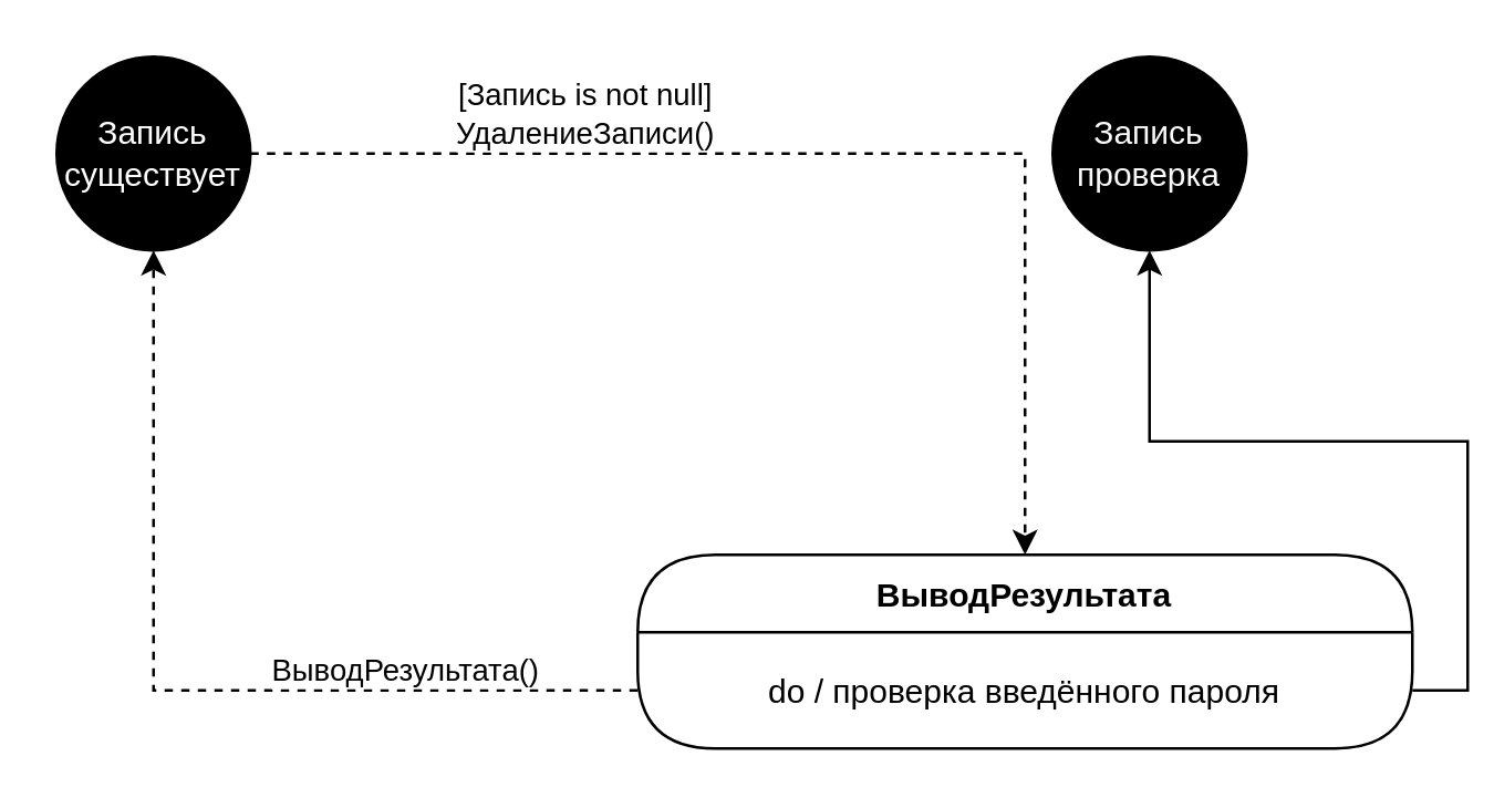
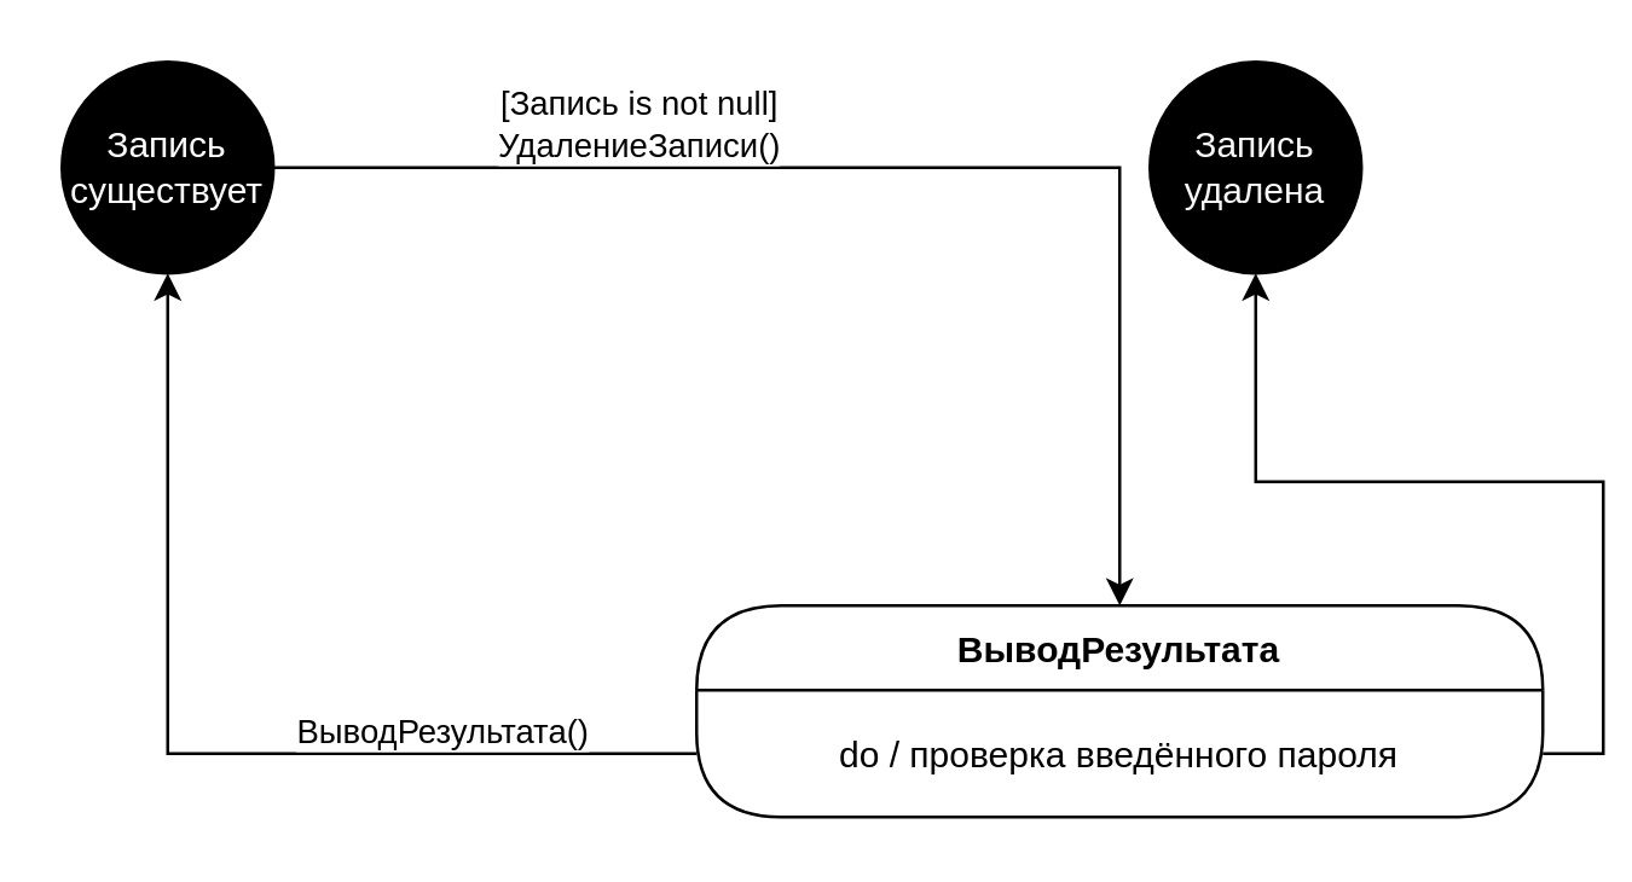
  <mxCell id="0" />
  <mxCell id="1" parent="0" />
- <mxCell id="2" style="edgeStyle=orthogonalEdgeStyle;rounded=0;orthogonalLoop=1;jettySize=auto;html=1;entryX=0.5;entryY=0;entryDx=0;entryDy=0;dashed=1;" edge="1" parent="1" source="4" target="5"><mxGeometry relative="1" as="geometry" /></mxCell>
+ <mxCell id="2" style="edgeStyle=orthogonalEdgeStyle;rounded=0;orthogonalLoop=1;jettySize=auto;html=1;entryX=0.5;entryY=0;entryDx=0;entryDy=0;" edge="1" parent="1" source="4" target="5"><mxGeometry relative="1" as="geometry" /></mxCell>
  <mxCell id="3" value="[Запись is not null]&lt;br&gt;УдалениеЗаписи()" style="edgeLabel;html=1;align=center;verticalAlign=middle;resizable=0;points=[];" vertex="1" connectable="0" parent="2"><mxGeometry x="-0.456" y="-1" relative="1" as="geometry"><mxPoint x="4" y="-16" as="offset" /></mxGeometry></mxCell>
  <mxCell id="4" value="&lt;font color=&quot;#ffffff&quot;&gt;Запись существует&lt;/font&gt;" style="ellipse;whiteSpace=wrap;html=1;aspect=fixed;fillColor=#000000;" vertex="1" parent="1"><mxGeometry x="20" y="20" width="70" height="70" as="geometry" /></mxCell>
  <mxCell id="5" value="ВыводРезультата" style="swimlane;fontStyle=1;childLayout=stackLayout;horizontal=1;startSize=28;horizontalStack=0;resizeParent=1;resizeParentMax=0;resizeLast=0;collapsible=0;marginBottom=0;fillColor=none;rounded=1;arcSize=50;glass=0;swimlaneLine=1;sketch=0;fixDash=0;autosize=1;movableLabel=0;enumerate=0;comic=0;moveCells=0;perimeter=rectanglePerimeter;expand=0;" vertex="1" parent="1"><mxGeometry x="230" y="200" width="280" height="70" as="geometry"><mxRectangle x="190" y="180" width="50" height="30" as="alternateBounds" /></mxGeometry></mxCell>
  <mxCell id="6" value="do / проверка введённого пароля" style="text;strokeColor=none;fillColor=none;align=center;verticalAlign=middle;spacingLeft=4;spacingRight=4;overflow=visible;points=[[0,0.5],[1,0.5]];portConstraint=eastwest;rotatable=0;arcSize=12;imageWidth=24;rounded=1;glass=0;swimlaneLine=1;sketch=0;fixDash=0;autosize=0;movableLabel=0;enumerate=0;comic=0;moveCells=0;part=0;expand=1;dropTarget=0;container=0;allowArrows=1;connectable=1;resizable=1;pointerEvents=1;" vertex="1" parent="5"><mxGeometry y="28" width="280" height="42" as="geometry"><mxRectangle y="30" width="140" height="20" as="alternateBounds" /></mxGeometry></mxCell>
- <mxCell id="7" style="edgeStyle=orthogonalEdgeStyle;rounded=0;orthogonalLoop=1;jettySize=auto;html=1;dashed=1;" edge="1" parent="1" source="6" target="4"><mxGeometry relative="1" as="geometry"><mxPoint x="105.034" y="310" as="targetPoint" /></mxGeometry></mxCell>
+ <mxCell id="7" style="edgeStyle=orthogonalEdgeStyle;rounded=0;orthogonalLoop=1;jettySize=auto;html=1;" edge="1" parent="1" source="6" target="4"><mxGeometry relative="1" as="geometry"><mxPoint x="105.034" y="310" as="targetPoint" /></mxGeometry></mxCell>
  <mxCell id="8" value="ВыводРезультата()" style="edgeLabel;html=1;align=center;verticalAlign=middle;resizable=0;points=[];" vertex="1" connectable="0" parent="7"><mxGeometry x="0.242" relative="1" as="geometry"><mxPoint x="90" y="24" as="offset" /></mxGeometry></mxCell>
  <mxCell id="9" style="edgeStyle=orthogonalEdgeStyle;rounded=0;orthogonalLoop=1;jettySize=auto;html=1;" edge="1" parent="1" source="6" target="10"><mxGeometry relative="1" as="geometry"><mxPoint x="630" y="310" as="targetPoint" /></mxGeometry></mxCell>
- <mxCell id="10" value="&lt;font color=&quot;#fafafa&quot;&gt;Запись проверка&lt;/font&gt;" style="ellipse;whiteSpace=wrap;html=1;aspect=fixed;fillColor=#000000;" vertex="1" parent="1"><mxGeometry x="380" y="20" width="70" height="70" as="geometry" /></mxCell>
+ <mxCell id="10" value="&lt;font color=&quot;#fafafa&quot;&gt;Запись удалена&lt;/font&gt;" style="ellipse;whiteSpace=wrap;html=1;aspect=fixed;fillColor=#000000;" vertex="1" parent="1"><mxGeometry x="380" y="20" width="70" height="70" as="geometry" /></mxCell>
